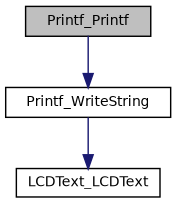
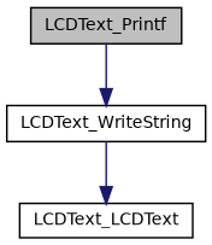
  digraph {
    rankdir=TB
    node [color=black fillcolor=white fontname=Helvetica fontsize=10 shape=record style=filled]
    edge [color=midnightblue fontname=Helvetica fontsize=10 labelfontname=Helvetica labelfontsize=10 style=solid]
-   n1 [fillcolor=grey75 fontcolor=black height=0.2 label=Printf_Printf width=0.4]
-   n2 [height=0.2 label=Printf_WriteString width=0.4]
+   n1 [fillcolor=grey75 fontcolor=black height=0.2 label=LCDText_Printf width=0.4]
+   n2 [height=0.2 label=LCDText_WriteString width=0.4]
    n3 [height=0.2 label=LCDText_LCDText width=0.4]
    n1 -> n2
    n2 -> n3
  }
